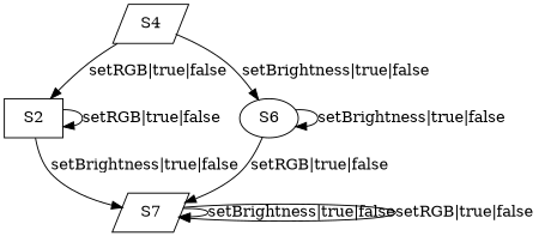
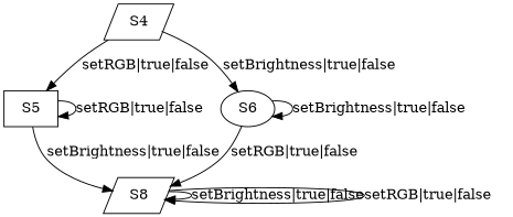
  digraph {
    node [shape=parallelogram]
-   S5 [shape=box label=S2]
-   S7
+   S5 [shape=box]
+   S7 [label=S8]
    S4
    S6 [shape=ellipse]
    S5 -> S5 [label="setRGB|true|false"]
    S5 -> S7 [label="setBrightness|true|false"]
    S7 -> S7 [label="setBrightness|true|false"]
    S7 -> S7 [label="setRGB|true|false"]
    S4 -> S5 [label="setRGB|true|false"]
    S4 -> S6 [label="setBrightness|true|false"]
    S6 -> S7 [label="setRGB|true|false"]
    S6 -> S6 [label="setBrightness|true|false"]
  }
